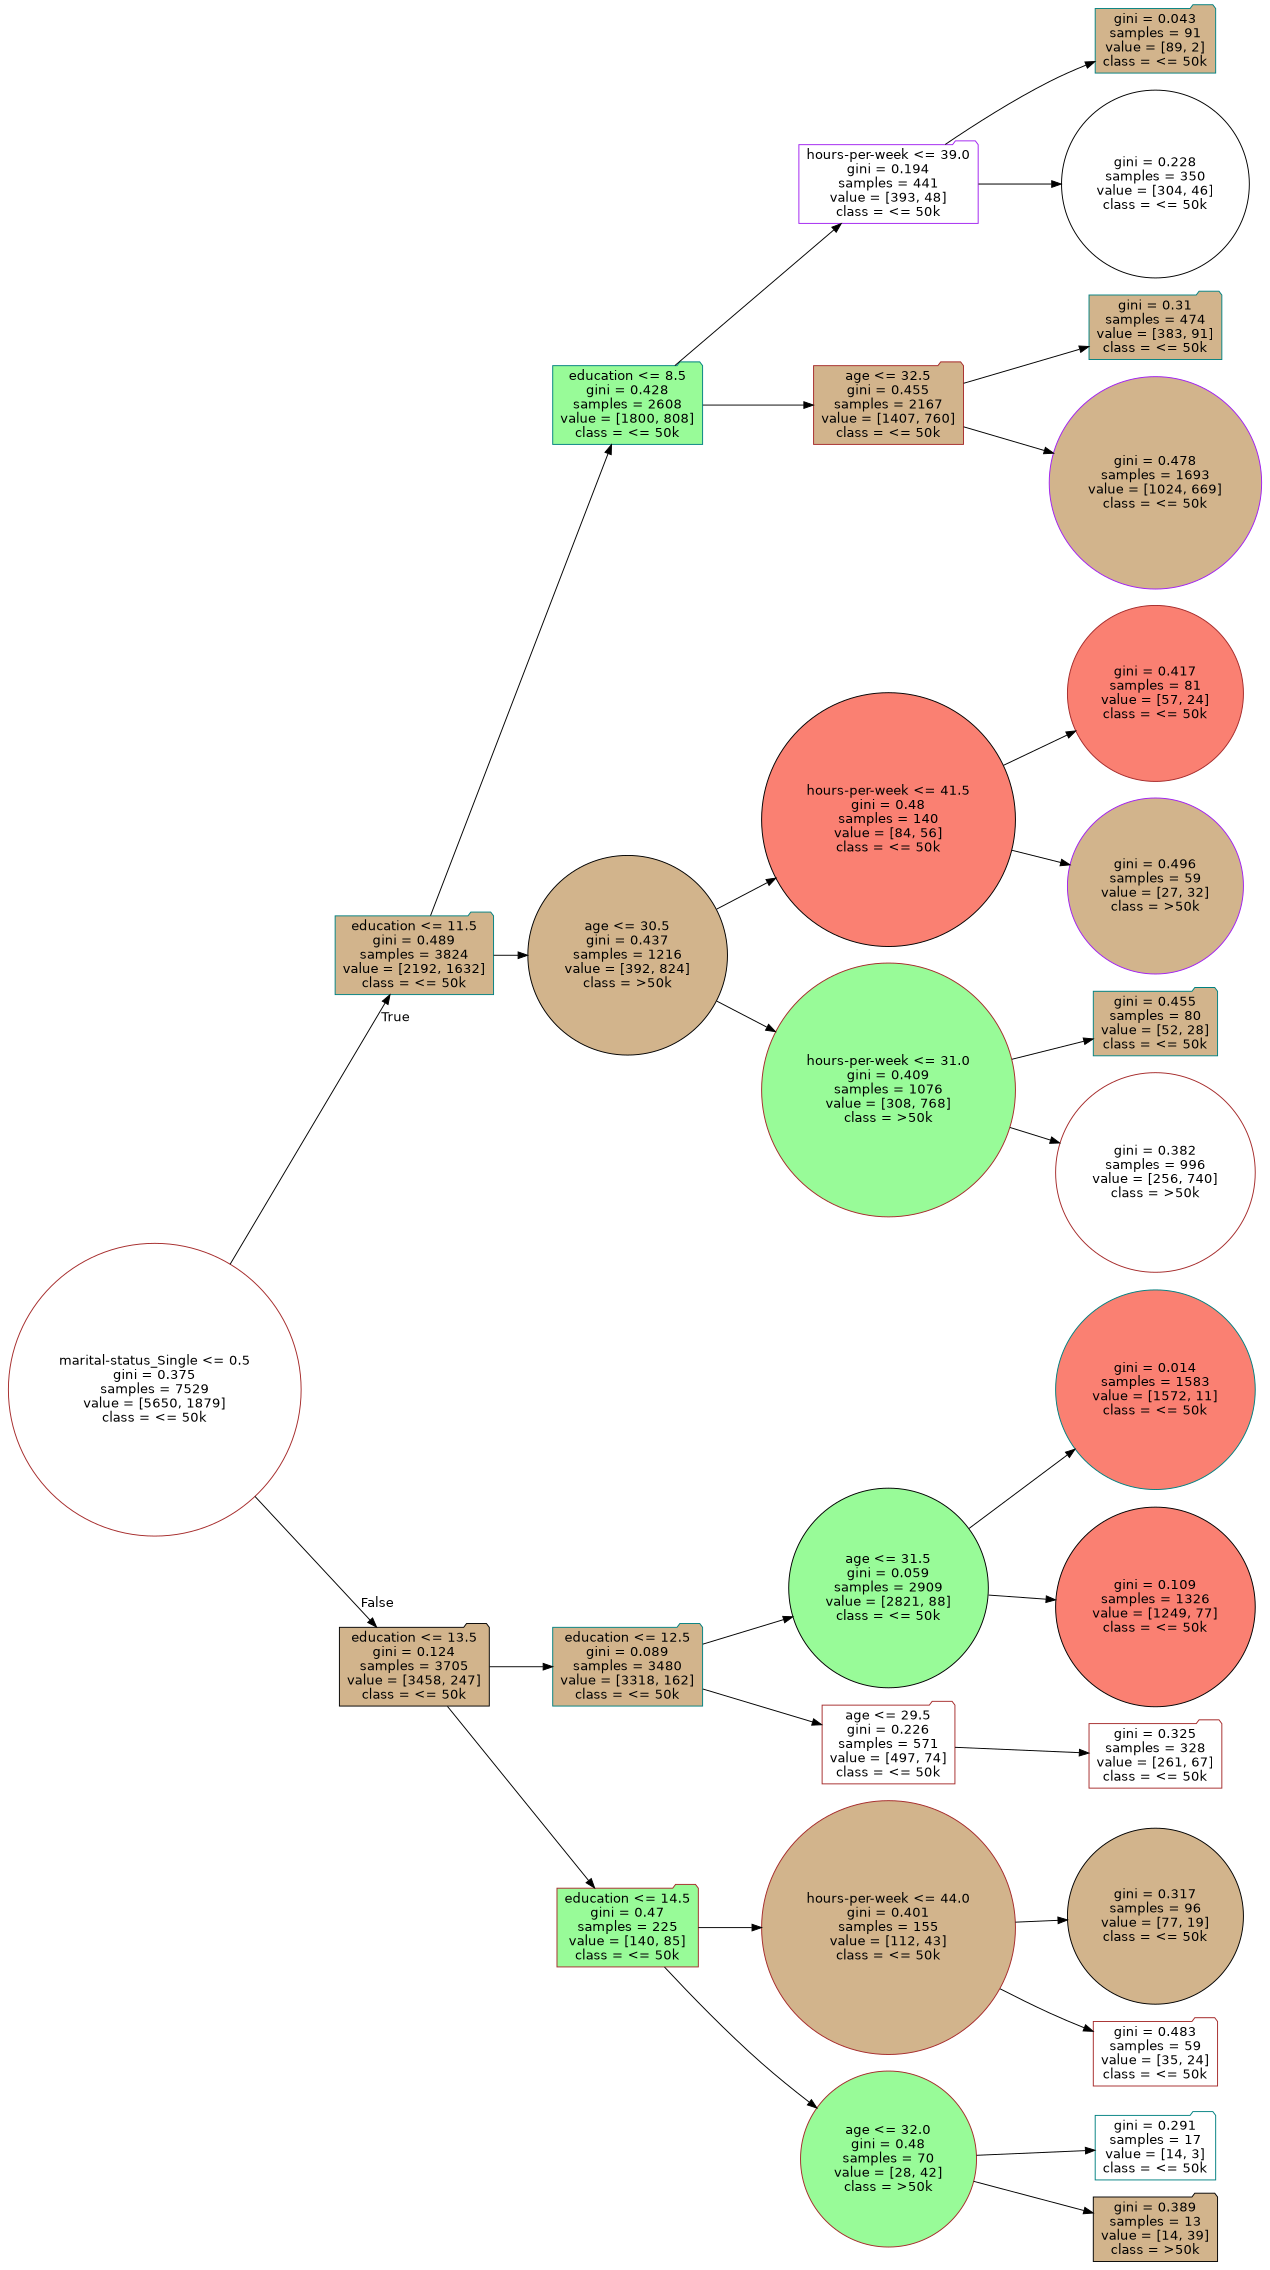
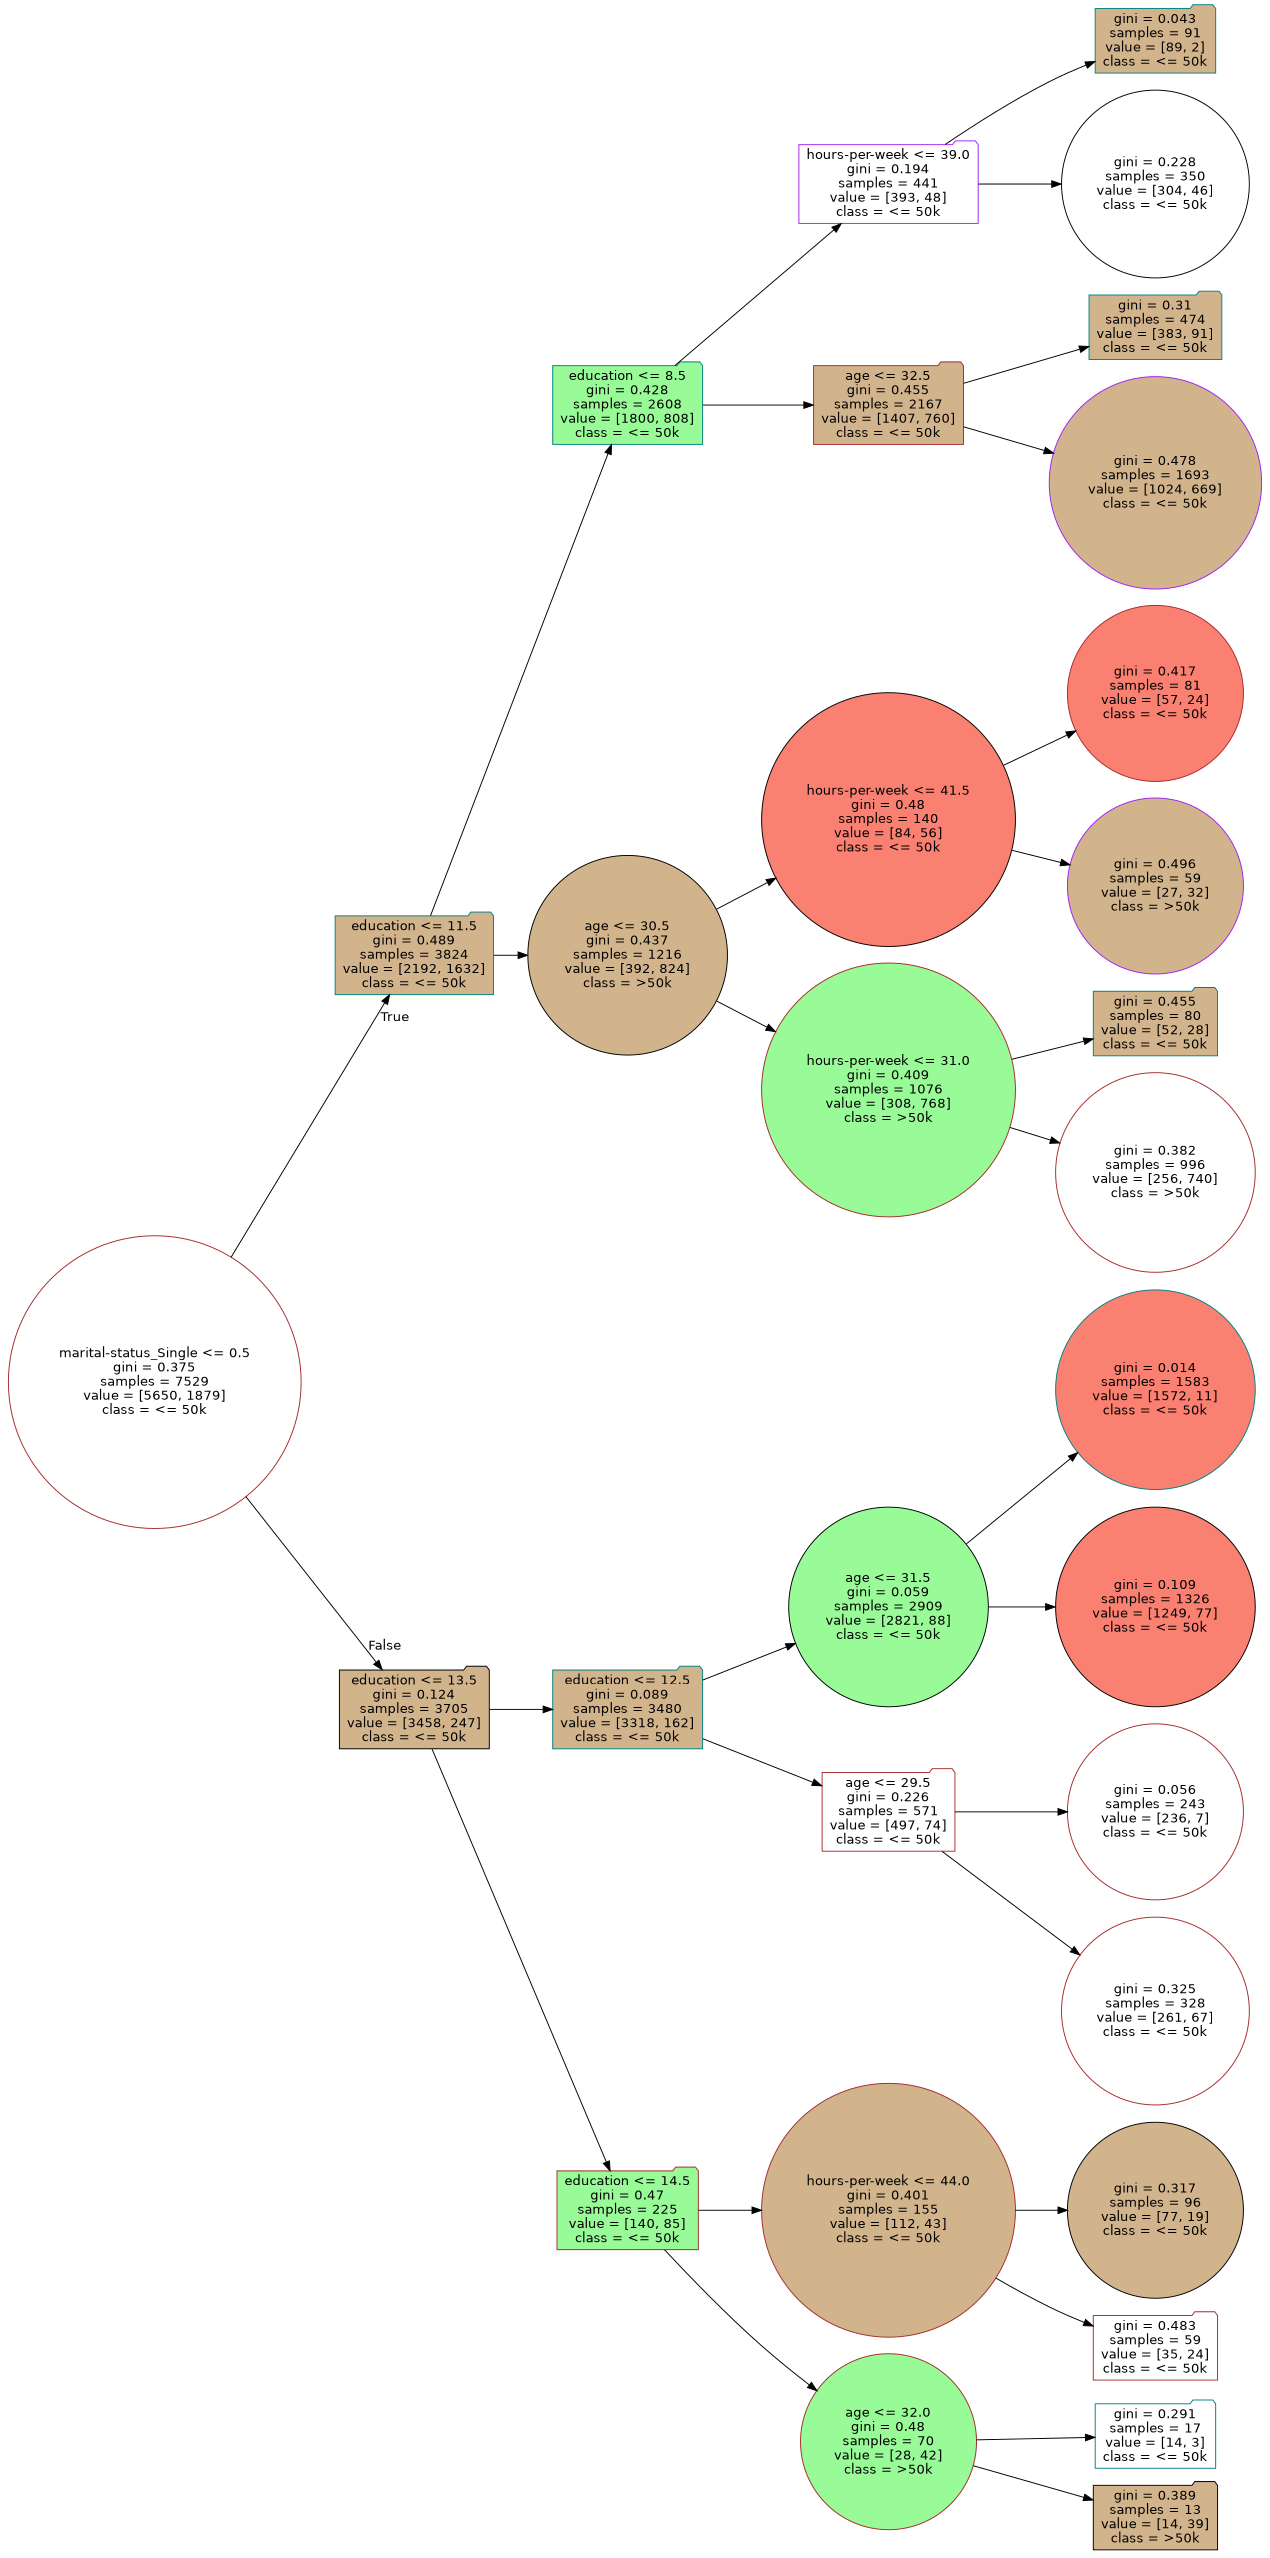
  digraph {
    rankdir=LR
    node [color=brown fillcolor=tan fontname=helvetica shape=circle style=filled]
    edge [fontname=helvetica]
    n1 [fillcolor=white label="marital-status_Single <= 0.5\ngini = 0.375\nsamples = 7529\nvalue = [5650, 1879]\nclass = <= 50k"]
    n2 [color=teal label="education <= 11.5\ngini = 0.489\nsamples = 3824\nvalue = [2192, 1632]\nclass = <= 50k" shape=folder]
    n3 [color=black label="education <= 13.5\ngini = 0.124\nsamples = 3705\nvalue = [3458, 247]\nclass = <= 50k" shape=folder]
    n4 [color=teal fillcolor=palegreen label="education <= 8.5\ngini = 0.428\nsamples = 2608\nvalue = [1800, 808]\nclass = <= 50k" shape=folder]
    n5 [color=black label="age <= 30.5\ngini = 0.437\nsamples = 1216\nvalue = [392, 824]\nclass = >50k"]
    n6 [color=teal label="education <= 12.5\ngini = 0.089\nsamples = 3480\nvalue = [3318, 162]\nclass = <= 50k" shape=folder]
    n7 [fillcolor=palegreen label="education <= 14.5\ngini = 0.47\nsamples = 225\nvalue = [140, 85]\nclass = <= 50k" shape=folder]
    n8 [color=purple fillcolor=white label="hours-per-week <= 39.0\ngini = 0.194\nsamples = 441\nvalue = [393, 48]\nclass = <= 50k" shape=folder]
    n9 [label="age <= 32.5\ngini = 0.455\nsamples = 2167\nvalue = [1407, 760]\nclass = <= 50k" shape=folder]
    n10 [color=black fillcolor=salmon label="hours-per-week <= 41.5\ngini = 0.48\nsamples = 140\nvalue = [84, 56]\nclass = <= 50k"]
    n11 [fillcolor=palegreen label="hours-per-week <= 31.0\ngini = 0.409\nsamples = 1076\nvalue = [308, 768]\nclass = >50k"]
    n12 [color=teal label="gini = 0.043\nsamples = 91\nvalue = [89, 2]\nclass = <= 50k" shape=folder]
    n13 [color=black fillcolor=white label="gini = 0.228\nsamples = 350\nvalue = [304, 46]\nclass = <= 50k"]
    n14 [color=teal label="gini = 0.31\nsamples = 474\nvalue = [383, 91]\nclass = <= 50k" shape=folder]
    n15 [color=purple label="gini = 0.478\nsamples = 1693\nvalue = [1024, 669]\nclass = <= 50k"]
    n16 [fillcolor=salmon label="gini = 0.417\nsamples = 81\nvalue = [57, 24]\nclass = <= 50k"]
    n17 [color=purple label="gini = 0.496\nsamples = 59\nvalue = [27, 32]\nclass = >50k"]
    n18 [color=teal label="gini = 0.455\nsamples = 80\nvalue = [52, 28]\nclass = <= 50k" shape=folder]
    n19 [fillcolor=white label="gini = 0.382\nsamples = 996\nvalue = [256, 740]\nclass = >50k"]
    n20 [color=black fillcolor=palegreen label="age <= 31.5\ngini = 0.059\nsamples = 2909\nvalue = [2821, 88]\nclass = <= 50k"]
    n21 [fillcolor=white label="age <= 29.5\ngini = 0.226\nsamples = 571\nvalue = [497, 74]\nclass = <= 50k" shape=folder]
    n22 [label="hours-per-week <= 44.0\ngini = 0.401\nsamples = 155\nvalue = [112, 43]\nclass = <= 50k"]
    n23 [fillcolor=palegreen label="age <= 32.0\ngini = 0.48\nsamples = 70\nvalue = [28, 42]\nclass = >50k"]
    n24 [color=teal fillcolor=salmon label="gini = 0.014\nsamples = 1583\nvalue = [1572, 11]\nclass = <= 50k"]
    n25 [color=black fillcolor=salmon label="gini = 0.109\nsamples = 1326\nvalue = [1249, 77]\nclass = <= 50k"]
-   n27 [fillcolor=white label="gini = 0.325\nsamples = 328\nvalue = [261, 67]\nclass = <= 50k" shape=folder]
+   n26 [fillcolor=white label="gini = 0.056\nsamples = 243\nvalue = [236, 7]\nclass = <= 50k"]
+   n27 [fillcolor=white label="gini = 0.325\nsamples = 328\nvalue = [261, 67]\nclass = <= 50k"]
    n28 [color=black label="gini = 0.317\nsamples = 96\nvalue = [77, 19]\nclass = <= 50k"]
    n29 [fillcolor=white label="gini = 0.483\nsamples = 59\nvalue = [35, 24]\nclass = <= 50k" shape=folder]
    n30 [color=teal fillcolor=white label="gini = 0.291\nsamples = 17\nvalue = [14, 3]\nclass = <= 50k" shape=folder]
    n31 [color=black label="gini = 0.389\nsamples = 13\nvalue = [14, 39]\nclass = >50k" shape=folder]
    n1 -> n2 [headlabel=True labelangle=45 labeldistance=2.5]
    n1 -> n3 [headlabel=False labelangle=-45 labeldistance=2.5]
    n2 -> n4
    n2 -> n5
    n3 -> n6
    n3 -> n7
    n4 -> n8
    n4 -> n9
    n5 -> n10
    n5 -> n11
    n6 -> n20
    n6 -> n21
    n7 -> n22
    n7 -> n23
    n8 -> n12
    n8 -> n13
    n9 -> n14
    n9 -> n15
    n10 -> n16
    n10 -> n17
    n11 -> n18
    n11 -> n19
    n20 -> n24
    n20 -> n25
+   n21 -> n26
    n21 -> n27
    n22 -> n28
    n22 -> n29
    n23 -> n30
    n23 -> n31
  }
